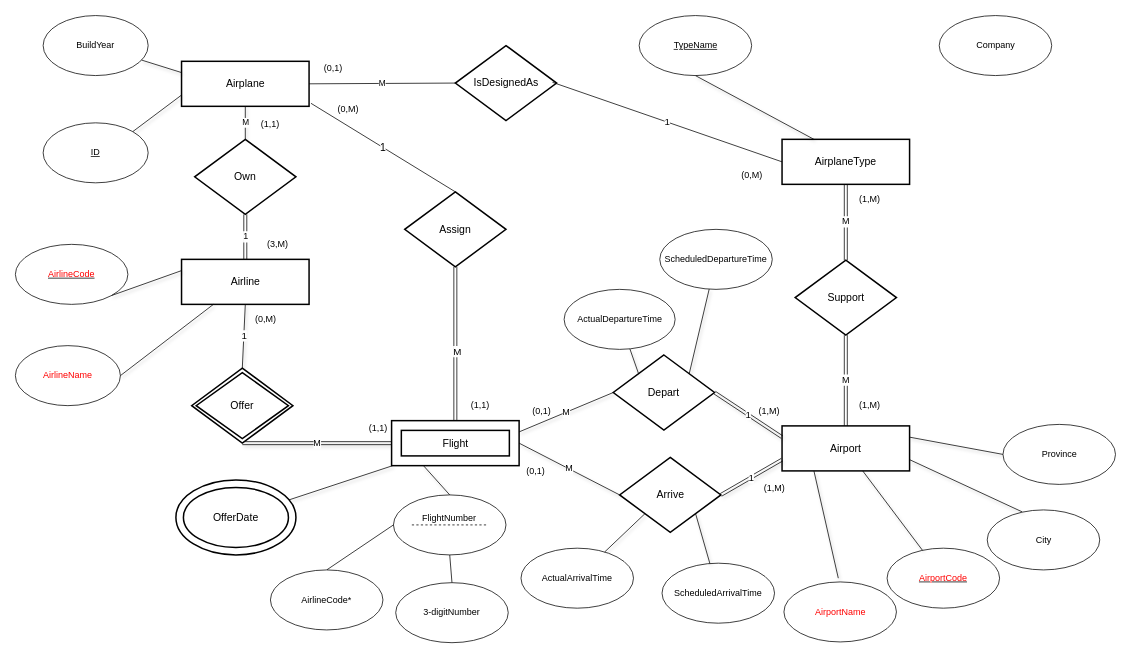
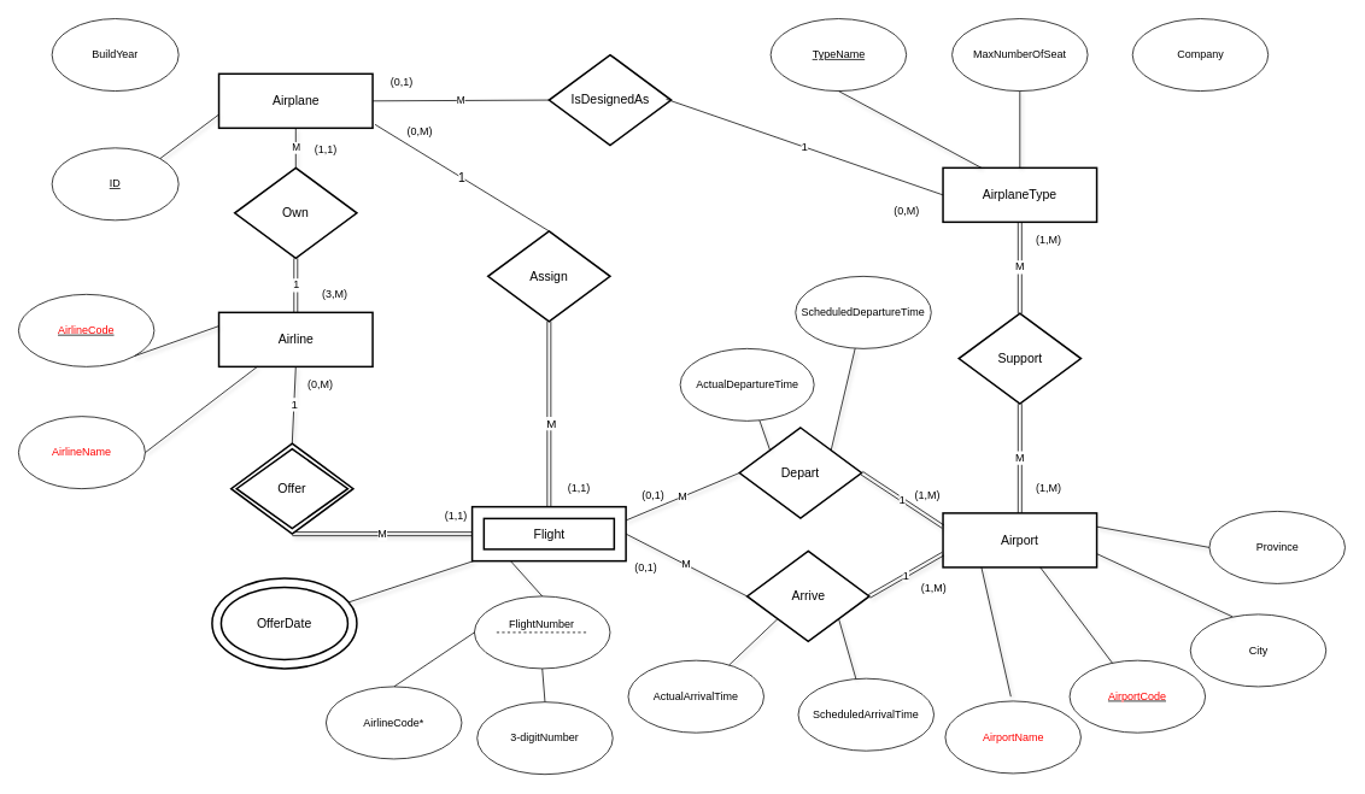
  <mxCell id="0" />
  <mxCell id="1" parent="0" />
  <mxCell id="2" value="Airline" parent="1" style="strokeWidth=2;whiteSpace=wrap;html=1;align=center;fontSize=14;" vertex="1"><mxGeometry as="geometry" y="345" x="241.5" width="170" height="60" /></mxCell>
  <mxCell id="3" value="" parent="1" style="group" vertex="1" connectable="0"><mxGeometry as="geometry" y="325" x="20" width="150" height="80" /></mxCell>
  <mxCell id="4" value="&lt;u&gt;&lt;font color=&quot;#ff0000&quot;&gt;AirlineCode&lt;/font&gt;&lt;/u&gt;" parent="3" style="ellipse;whiteSpace=wrap;html=1;" vertex="1"><mxGeometry as="geometry" width="150" height="80" /></mxCell>
  <mxCell id="5" value="&lt;font color=&quot;#ff0000&quot;&gt;AirlineName&lt;/font&gt;" parent="1" style="ellipse;whiteSpace=wrap;html=1;" vertex="1"><mxGeometry as="geometry" y="460" x="20" width="140" height="80" /></mxCell>
  <mxCell id="6" source="5" value="" parent="1" style="endArrow=none;html=1;shadow=1;exitX=1;exitY=0.5;exitDx=0;exitDy=0;entryX=0.25;entryY=1;entryDx=0;entryDy=0;" edge="1" target="2"><mxGeometry as="geometry" width="50" height="50" relative="1"><mxPoint as="sourcePoint" y="150" x="687" /><mxPoint as="targetPoint" y="204" x="687" /></mxGeometry></mxCell>
  <mxCell id="7" source="56" value="&lt;font style=&quot;font-size: 13px&quot;&gt;1&lt;/font&gt;" parent="1" style="endArrow=none;html=1;shadow=1;entryX=0.5;entryY=1;entryDx=0;entryDy=0;exitX=0.5;exitY=0;exitDx=0;exitDy=0;" edge="1" target="2"><mxGeometry as="geometry" width="50" height="50" relative="1"><mxPoint as="sourcePoint" y="345" x="686.5" /><mxPoint as="targetPoint" y="285" x="731.5" /></mxGeometry></mxCell>
  <mxCell id="8" source="9" value="&lt;font style=&quot;font-size: 12px&quot;&gt;M&lt;/font&gt;" parent="1" style="shape=link;html=1;shadow=1;endArrow=none;endFill=0;entryX=0.5;entryY=1;entryDx=0;entryDy=0;exitX=0;exitY=0.5;exitDx=0;exitDy=0;" edge="1" target="56"><mxGeometry as="geometry" width="50" height="50" relative="1"><mxPoint as="sourcePoint" y="515" x="686.5" /><mxPoint as="targetPoint" y="445" x="686.5" /></mxGeometry></mxCell>
  <mxCell id="9" value="Flight" parent="1" style="shape=ext;strokeWidth=2;margin=10;double=1;whiteSpace=wrap;html=1;align=center;fontSize=14;" vertex="1"><mxGeometry as="geometry" y="560" x="521.5" width="170" height="60" /></mxCell>
  <mxCell id="10" source="30" value="" parent="1" style="endArrow=none;html=1;shadow=1;exitX=0.5;exitY=0;exitDx=0;exitDy=0;entryX=0.25;entryY=1;entryDx=0;entryDy=0;" edge="1" target="9"><mxGeometry as="geometry" width="50" height="50" relative="1"><mxPoint as="sourcePoint" y="701.549" x="603.718" /><mxPoint as="targetPoint" y="625" x="601.5" /></mxGeometry></mxCell>
  <mxCell id="11" source="12" value="" parent="1" style="endArrow=none;html=1;shadow=1;entryX=0.009;entryY=1;entryDx=0;entryDy=0;entryPerimeter=0;" edge="1" target="9"><mxGeometry as="geometry" width="50" height="50" relative="1"><mxPoint as="sourcePoint" y="465" x="541.5" /><mxPoint as="targetPoint" y="395" x="619" /></mxGeometry></mxCell>
  <mxCell id="12" value="OfferDate" parent="1" style="ellipse;shape=doubleEllipse;margin=10;strokeWidth=2;fontSize=14;whiteSpace=wrap;html=1;align=center;" vertex="1"><mxGeometry as="geometry" y="639" x="234" width="160" height="100" /></mxCell>
  <mxCell id="13" value="Airport" parent="1" style="strokeWidth=2;whiteSpace=wrap;html=1;align=center;fontSize=14;" vertex="1"><mxGeometry as="geometry" y="567" x="1042" width="170" height="60" /></mxCell>
  <mxCell id="14" value="Depart" parent="1" style="shape=rhombus;strokeWidth=2;fontSize=17;perimeter=rhombusPerimeter;whiteSpace=wrap;html=1;align=center;fontSize=14;" vertex="1"><mxGeometry x="817" y="472.5" as="geometry" width="135" height="100" /></mxCell>
  <mxCell id="15" source="9" value="&lt;font style=&quot;font-size: 12px&quot;&gt;M&lt;/font&gt;" parent="1" style="endArrow=none;html=1;shadow=1;entryX=0;entryY=0.5;entryDx=0;entryDy=0;exitX=1;exitY=0.25;exitDx=0;exitDy=0;" edge="1" target="14"><mxGeometry as="geometry" width="50" height="50" relative="1"><mxPoint as="sourcePoint" y="830" x="591.5" /><mxPoint as="targetPoint" y="780" x="641.5" /></mxGeometry></mxCell>
  <mxCell id="16" value="Arrive" parent="1" style="shape=rhombus;strokeWidth=2;fontSize=17;perimeter=rhombusPerimeter;whiteSpace=wrap;html=1;align=center;fontSize=14;" vertex="1"><mxGeometry as="geometry" y="609" x="825.5" width="135" height="100" /></mxCell>
  <mxCell id="17" source="9" value="&lt;font style=&quot;font-size: 12px&quot;&gt;M&lt;/font&gt;" parent="1" style="endArrow=none;html=1;shadow=1;entryX=0;entryY=0.5;entryDx=0;entryDy=0;exitX=1;exitY=0.5;exitDx=0;exitDy=0;" edge="1" target="16"><mxGeometry as="geometry" width="50" height="50" relative="1"><mxPoint as="sourcePoint" y="830" x="591.5" /><mxPoint as="targetPoint" y="780" x="641.5" /></mxGeometry></mxCell>
  <mxCell id="18" source="14" value="&lt;font style=&quot;font-size: 13px&quot;&gt;1&lt;/font&gt;" parent="1" style="shape=link;html=1;shadow=1;endArrow=none;endFill=0;entryX=0;entryY=0.25;entryDx=0;entryDy=0;exitX=1;exitY=0.5;exitDx=0;exitDy=0;" edge="1" target="13"><mxGeometry as="geometry" width="50" height="50" relative="1"><mxPoint as="sourcePoint" y="567" x="976.5" /><mxPoint as="targetPoint" y="807" x="667" /></mxGeometry></mxCell>
  <mxCell id="19" source="16" value="&lt;font style=&quot;font-size: 13px&quot;&gt;1&lt;/font&gt;" parent="1" style="shape=link;html=1;shadow=1;endArrow=none;endFill=0;entryX=0;entryY=0.75;entryDx=0;entryDy=0;exitX=1;exitY=0.5;exitDx=0;exitDy=0;" edge="1" target="13"><mxGeometry as="geometry" width="50" height="50" relative="1"><mxPoint as="sourcePoint" y="687" x="976.5" /><mxPoint as="targetPoint" y="807" x="667" /></mxGeometry></mxCell>
  <mxCell id="20" value="" parent="1" style="endArrow=none;html=1;shadow=1;entryX=0.25;entryY=1;entryDx=0;entryDy=0;exitX=0.5;exitY=0;exitDx=0;exitDy=0;" edge="1" target="13"><mxGeometry as="geometry" width="50" height="50" relative="1"><mxPoint as="sourcePoint" y="770" x="1117" /><mxPoint as="targetPoint" y="690" x="1151.5" /></mxGeometry></mxCell>
  <mxCell id="21" value="" parent="1" style="group" vertex="1" connectable="0"><mxGeometry as="geometry" y="775" x="1044.5" width="150" height="80" /></mxCell>
  <mxCell id="22" value="&lt;font color=&quot;#ff0000&quot;&gt;AirportName&lt;/font&gt;" parent="21" style="ellipse;whiteSpace=wrap;html=1;" vertex="1"><mxGeometry as="geometry" width="150" height="80" /></mxCell>
  <mxCell id="23" value="" parent="1" style="group" vertex="1" connectable="0"><mxGeometry as="geometry" y="730" x="1192" width="150" height="80" /></mxCell>
  <mxCell id="24" value="&lt;u&gt;&lt;font color=&quot;#ff0000&quot;&gt;AirportCode&lt;/font&gt;&lt;/u&gt;" parent="23" style="ellipse;whiteSpace=wrap;html=1;" vertex="1"><mxGeometry as="geometry" x="-10" width="150" height="80" /></mxCell>
  <mxCell id="25" source="24" value="" parent="1" style="endArrow=none;html=1;shadow=1;" edge="1" target="13"><mxGeometry as="geometry" width="50" height="50" relative="1"><mxPoint as="sourcePoint" y="690" x="1141.5" /><mxPoint as="targetPoint" y="640" x="1191.5" /></mxGeometry></mxCell>
  <mxCell id="26" value="City" parent="1" style="ellipse;whiteSpace=wrap;html=1;" vertex="1"><mxGeometry as="geometry" y="679" x="1315.5" width="150" height="80" /></mxCell>
  <mxCell id="27" source="13" value="" parent="1" style="endArrow=none;html=1;shadow=1;entryX=0.309;entryY=0.031;entryDx=0;entryDy=0;entryPerimeter=0;exitX=1;exitY=0.75;exitDx=0;exitDy=0;" edge="1" target="26"><mxGeometry as="geometry" width="50" height="50" relative="1"><mxPoint as="sourcePoint" y="597.02" x="1207.06" /><mxPoint as="targetPoint" y="489" x="1385.5" /></mxGeometry></mxCell>
  <mxCell id="28" source="13" value="" parent="1" style="endArrow=none;html=1;shadow=1;exitX=1;exitY=0.25;exitDx=0;exitDy=0;entryX=0;entryY=0.5;entryDx=0;entryDy=0;" edge="1" target="29"><mxGeometry as="geometry" width="50" height="50" relative="1"><mxPoint as="sourcePoint" y="610" x="1261.5" /><mxPoint as="targetPoint" y="710" x="1371.5" /></mxGeometry></mxCell>
  <mxCell id="29" value="Province" parent="1" style="ellipse;whiteSpace=wrap;html=1;" vertex="1"><mxGeometry as="geometry" y="565" x="1336.5" width="150" height="80" /></mxCell>
  <mxCell id="30" value="" parent="1" style="ellipse;labelBorderColor=none;labelBackgroundColor=none;fontColor=#000000;whiteSpace=wrap;html=1;spacingLeft=0;spacingBottom=0;spacingTop=0;fontStyle=4;fixDash=0;" vertex="1"><mxGeometry as="geometry" y="659" x="524" width="150" height="80" /></mxCell>
  <mxCell id="31" value="ScheduledArrivalTime" parent="1" style="ellipse;whiteSpace=wrap;html=1;" vertex="1"><mxGeometry as="geometry" y="750" x="882" width="150" height="80" /></mxCell>
  <mxCell id="32" source="31" value="" parent="1" style="endArrow=none;html=1;shadow=1;entryX=1;entryY=1;entryDx=0;entryDy=0;" edge="1" target="16"><mxGeometry as="geometry" width="50" height="50" relative="1"><mxPoint as="sourcePoint" y="730" x="551.5" /><mxPoint as="targetPoint" y="680" x="601.5" /></mxGeometry></mxCell>
  <mxCell id="33" value="ScheduledDepartureTime" parent="1" style="ellipse;whiteSpace=wrap;html=1;" vertex="1"><mxGeometry as="geometry" y="305" x="879" width="150" height="80" /></mxCell>
  <mxCell id="34" source="33" value="" parent="1" style="endArrow=none;html=1;shadow=1;entryX=1;entryY=0;entryDx=0;entryDy=0;" edge="1" target="14"><mxGeometry as="geometry" width="50" height="50" relative="1"><mxPoint as="sourcePoint" y="790" x="666" /><mxPoint as="targetPoint" y="680" x="786" /></mxGeometry></mxCell>
  <mxCell id="35" value="ActualArrivalTime" parent="1" style="ellipse;whiteSpace=wrap;html=1;" vertex="1"><mxGeometry as="geometry" y="730" x="694" width="150" height="80" /></mxCell>
  <mxCell id="36" source="35" value="" parent="1" style="endArrow=none;html=1;shadow=1;entryX=0;entryY=1;entryDx=0;entryDy=0;" edge="1" target="16"><mxGeometry as="geometry" width="50" height="50" relative="1"><mxPoint as="sourcePoint" y="803" x="761.5" /><mxPoint as="targetPoint" y="620" x="701.5" /></mxGeometry></mxCell>
  <mxCell id="37" value="ActualDepartureTime" parent="1" style="ellipse;whiteSpace=wrap;html=1;" vertex="1"><mxGeometry as="geometry" y="385" x="751.5" width="148" height="80" /></mxCell>
  <mxCell id="38" source="37" value="" parent="1" style="endArrow=none;html=1;shadow=1;entryX=0;entryY=0;entryDx=0;entryDy=0;" edge="1" target="14"><mxGeometry as="geometry" width="50" height="50" relative="1"><mxPoint as="sourcePoint" y="760" x="581.5" /><mxPoint as="targetPoint" y="657" x="678.48" /></mxGeometry></mxCell>
  <mxCell id="39" value="AirplaneType" parent="1" style="strokeWidth=2;whiteSpace=wrap;html=1;align=center;fontSize=14;" vertex="1"><mxGeometry as="geometry" y="185" x="1042" width="170" height="60" /></mxCell>
  <mxCell id="40" value="" parent="1" style="group" vertex="1" connectable="0"><mxGeometry as="geometry" y="20" x="851.5" width="150" height="80" /></mxCell>
  <mxCell id="41" value="&lt;u&gt;TypeName&lt;/u&gt;" parent="40" style="ellipse;whiteSpace=wrap;html=1;" vertex="1"><mxGeometry as="geometry" width="150" height="80" /></mxCell>
  <mxCell id="42" source="41" value="" parent="1" style="endArrow=none;html=1;shadow=1;exitX=0.5;exitY=1;exitDx=0;exitDy=0;entryX=0.25;entryY=0;entryDx=0;entryDy=0;" edge="1" target="39"><mxGeometry as="geometry" width="50" height="50" relative="1"><mxPoint as="sourcePoint" y="170" x="961.5" /><mxPoint as="targetPoint" y="120" x="1011.5" /></mxGeometry></mxCell>
  <mxCell id="43" value="" parent="1" style="group" vertex="1" connectable="0"><mxGeometry as="geometry" y="20" x="1052" width="150" height="80" /></mxCell>
+ <mxCell id="44" value="MaxNumberOfSeat" parent="43" style="ellipse;whiteSpace=wrap;html=1;" vertex="1"><mxGeometry as="geometry" width="150" height="80" /></mxCell>
+ <mxCell id="45" source="39" value="" parent="1" style="endArrow=none;html=1;shadow=1;entryX=0.5;entryY=1;entryDx=0;entryDy=0;exitX=0.5;exitY=0;exitDx=0;exitDy=0;" edge="1" target="44"><mxGeometry as="geometry" width="50" height="50" relative="1"><mxPoint as="sourcePoint" y="140" x="1151.5" /><mxPoint as="targetPoint" y="120" x="1121.5" /></mxGeometry></mxCell>
  <mxCell id="46" value="" parent="1" style="group" vertex="1" connectable="0"><mxGeometry as="geometry" y="100" x="1261.5" width="150" height="80" /></mxCell>
  <mxCell id="47" value="Company" parent="46" style="ellipse;whiteSpace=wrap;html=1;" vertex="1"><mxGeometry as="geometry" y="-80" x="-10" width="150" height="80" /></mxCell>
  <mxCell id="48" value="Support" parent="1" style="shape=rhombus;strokeWidth=2;fontSize=17;perimeter=rhombusPerimeter;whiteSpace=wrap;html=1;align=center;fontSize=14;" vertex="1"><mxGeometry as="geometry" y="346" x="1059.5" width="135" height="100" /></mxCell>
  <mxCell id="49" value="Own" parent="1" style="shape=rhombus;strokeWidth=2;fontSize=17;perimeter=rhombusPerimeter;whiteSpace=wrap;html=1;align=center;fontSize=14;" vertex="1"><mxGeometry as="geometry" y="185" x="259" width="135" height="100" /></mxCell>
  <mxCell id="50" value="Airplane" parent="1" style="strokeWidth=2;whiteSpace=wrap;html=1;align=center;fontSize=14;" vertex="1"><mxGeometry as="geometry" y="81" x="241.5" width="170" height="60" /></mxCell>
  <mxCell id="51" value="&lt;u&gt;ID&lt;/u&gt;" parent="1" style="ellipse;whiteSpace=wrap;html=1;" vertex="1"><mxGeometry as="geometry" y="163" x="57" width="140" height="80" /></mxCell>
  <mxCell id="52" source="50" value="" parent="1" style="endArrow=none;html=1;shadow=1;exitX=0;exitY=0.75;exitDx=0;exitDy=0;entryX=1;entryY=0;entryDx=0;entryDy=0;" edge="1" target="51"><mxGeometry as="geometry" width="50" height="50" relative="1"><mxPoint as="sourcePoint" y="100" x="59" /><mxPoint as="targetPoint" y="102" x="179" /></mxGeometry></mxCell>
  <mxCell id="53" value="BuildYear" parent="1" style="ellipse;whiteSpace=wrap;html=1;" vertex="1"><mxGeometry as="geometry" y="20" x="57" width="140" height="80" /></mxCell>
- <mxCell id="54" source="50" value="" parent="1" style="endArrow=none;html=1;shadow=1;exitX=0;exitY=0.25;exitDx=0;exitDy=0;" edge="1" target="53"><mxGeometry as="geometry" width="50" height="50" relative="1"><mxPoint as="sourcePoint" y="60" x="199" /><mxPoint as="targetPoint" y="10" x="249" /></mxGeometry></mxCell>
  <mxCell id="55" source="50" value="M" parent="1" style="endArrow=none;html=1;shadow=1;entryX=0.5;entryY=0;entryDx=0;entryDy=0;exitX=0.5;exitY=1;exitDx=0;exitDy=0;" edge="1" target="49"><mxGeometry as="geometry" width="50" height="50" relative="1"><mxPoint as="sourcePoint" y="200" x="249" /><mxPoint as="targetPoint" y="150" x="299" /></mxGeometry></mxCell>
  <mxCell id="56" value="Offer" parent="1" style="shape=rhombus;double=1;strokeWidth=2;fontSize=17;perimeter=rhombusPerimeter;whiteSpace=wrap;html=1;align=center;fontSize=14;" vertex="1"><mxGeometry as="geometry" y="490" x="255" width="135" height="100" /></mxCell>
  <mxCell id="57" source="4" value="" parent="1" style="endArrow=none;html=1;shadow=1;exitX=1;exitY=1;exitDx=0;exitDy=0;entryX=0;entryY=0.25;entryDx=0;entryDy=0;" edge="1" target="2"><mxGeometry as="geometry" width="50" height="50" relative="1"><mxPoint as="sourcePoint" y="280" x="529" /><mxPoint as="targetPoint" y="230" x="579" /></mxGeometry></mxCell>
  <mxCell id="58" value="(0,1)" parent="1" style="text;html=1;strokeColor=none;fillColor=none;align=center;verticalAlign=middle;whiteSpace=wrap;rounded=0;" vertex="1"><mxGeometry as="geometry" y="617" x="694" width="40" height="20" /></mxCell>
  <mxCell id="59" value="(1,M)" parent="1" style="text;html=1;strokeColor=none;fillColor=none;align=center;verticalAlign=middle;whiteSpace=wrap;rounded=0;" vertex="1"><mxGeometry as="geometry" y="640" x="1012" width="40" height="20" /></mxCell>
  <mxCell id="60" value="(1,M)" parent="1" style="text;html=1;strokeColor=none;fillColor=none;align=center;verticalAlign=middle;whiteSpace=wrap;rounded=0;" vertex="1"><mxGeometry as="geometry" y="537.5" x="1004.5" width="40" height="20" /></mxCell>
  <mxCell id="61" value="(0,1)" parent="1" style="text;html=1;strokeColor=none;fillColor=none;align=center;verticalAlign=middle;whiteSpace=wrap;rounded=0;" vertex="1"><mxGeometry as="geometry" y="537.5" x="701.5" width="40" height="20" /></mxCell>
  <mxCell id="62" source="48" value="M" parent="1" style="shape=link;html=1;entryX=0.5;entryY=1;entryDx=0;entryDy=0;exitX=0.5;exitY=0;exitDx=0;exitDy=0;fontSize=12;" edge="1" target="39"><mxGeometry as="geometry" width="50" height="50" relative="1"><mxPoint as="sourcePoint" y="390" x="1129" /><mxPoint as="targetPoint" y="340" x="1179" /></mxGeometry></mxCell>
  <mxCell id="63" source="13" value="&lt;font style=&quot;font-size: 12px&quot;&gt;M&lt;/font&gt;" parent="1" style="shape=link;html=1;entryX=0.5;entryY=1;entryDx=0;entryDy=0;exitX=0.5;exitY=0;exitDx=0;exitDy=0;" edge="1" target="48"><mxGeometry as="geometry" width="50" height="50" relative="1"><mxPoint as="sourcePoint" y="560" x="1109" /><mxPoint as="targetPoint" y="510" x="1159" /></mxGeometry></mxCell>
  <mxCell id="64" value="(1,M)" parent="1" style="text;html=1;strokeColor=none;fillColor=none;align=center;verticalAlign=middle;whiteSpace=wrap;rounded=0;fontSize=12;" vertex="1"><mxGeometry as="geometry" y="255" x="1139" width="40" height="20" /></mxCell>
  <mxCell id="65" value="(1,M)" parent="1" style="text;html=1;strokeColor=none;fillColor=none;align=center;verticalAlign=middle;whiteSpace=wrap;rounded=0;fontSize=12;" vertex="1"><mxGeometry as="geometry" y="530" x="1139" width="40" height="20" /></mxCell>
  <mxCell id="66" source="49" value="1" parent="1" style="shape=link;html=1;fontSize=12;entryX=0.5;entryY=0;entryDx=0;entryDy=0;exitX=0.5;exitY=1;exitDx=0;exitDy=0;" edge="1" target="2"><mxGeometry as="geometry" width="50" height="50" relative="1"><mxPoint as="sourcePoint" y="210" x="499" /><mxPoint as="targetPoint" y="160" x="549" /></mxGeometry></mxCell>
  <mxCell id="67" value="(1,1)" parent="1" style="text;html=1;strokeColor=none;fillColor=none;align=center;verticalAlign=middle;whiteSpace=wrap;rounded=0;labelBackgroundColor=none;fontSize=12;fontColor=#000000;" vertex="1"><mxGeometry as="geometry" y="155" x="340" width="40" height="20" /></mxCell>
  <mxCell id="68" value="(3,M)" parent="1" style="text;html=1;strokeColor=none;fillColor=none;align=center;verticalAlign=middle;whiteSpace=wrap;rounded=0;labelBackgroundColor=none;fontSize=12;fontColor=#000000;" vertex="1"><mxGeometry as="geometry" y="315" x="350" width="40" height="20" /></mxCell>
  <mxCell id="69" value="(0,M)" parent="1" style="text;html=1;strokeColor=none;fillColor=none;align=center;verticalAlign=middle;whiteSpace=wrap;rounded=0;labelBackgroundColor=none;fontSize=12;fontColor=#000000;" vertex="1"><mxGeometry as="geometry" y="415" x="334" width="40" height="20" /></mxCell>
  <mxCell id="70" value="(1,1)" parent="1" style="text;html=1;strokeColor=none;fillColor=none;align=center;verticalAlign=middle;whiteSpace=wrap;rounded=0;labelBackgroundColor=none;fontSize=12;fontColor=#000000;" vertex="1"><mxGeometry as="geometry" y="560" x="484" width="40" height="20" /></mxCell>
  <mxCell id="71" value="FlightNumber" parent="1" style="html=1;verticalAlign=bottom;endArrow=none;dashed=1;endSize=8;fontSize=12;fontColor=#000000;endFill=0;" edge="1"><mxGeometry as="geometry" relative="1"><mxPoint as="sourcePoint" y="699" x="647.5" /><mxPoint as="targetPoint" y="699" x="547.5" /></mxGeometry></mxCell>
  <mxCell id="72" value="IsDesignedAs" parent="1" style="shape=rhombus;strokeWidth=2;fontSize=17;perimeter=rhombusPerimeter;whiteSpace=wrap;html=1;align=center;fontSize=14;" vertex="1"><mxGeometry as="geometry" y="60" x="606.5" width="135" height="100" /></mxCell>
  <mxCell id="73" source="50" value="M" parent="1" style="endArrow=none;html=1;exitX=1;exitY=0.5;exitDx=0;exitDy=0;entryX=0;entryY=0.5;entryDx=0;entryDy=0;" edge="1" target="72"><mxGeometry as="geometry" width="50" height="50" relative="1"><mxPoint as="sourcePoint" y="285" x="600" /><mxPoint as="targetPoint" y="135" x="570" /></mxGeometry></mxCell>
  <mxCell id="74" source="72" value="&lt;font style=&quot;font-size: 13px&quot;&gt;1&lt;/font&gt;" parent="1" style="endArrow=none;html=1;exitX=0.959;exitY=0.49;exitDx=0;exitDy=0;exitPerimeter=0;entryX=0;entryY=0.5;entryDx=0;entryDy=0;" edge="1" target="39"><mxGeometry as="geometry" width="50" height="50" relative="1"><mxPoint as="sourcePoint" y="175" x="760" /><mxPoint as="targetPoint" y="125" x="810" /></mxGeometry></mxCell>
  <mxCell id="75" value="(0,1)" parent="1" style="text;html=1;strokeColor=none;fillColor=none;align=center;verticalAlign=middle;whiteSpace=wrap;rounded=0;" vertex="1"><mxGeometry as="geometry" y="80" x="424" width="40" height="20" /></mxCell>
  <mxCell id="76" value="(0,M)" parent="1" style="text;html=1;strokeColor=none;fillColor=none;align=center;verticalAlign=middle;whiteSpace=wrap;rounded=0;" vertex="1"><mxGeometry as="geometry" y="223" x="982" width="40" height="20" /></mxCell>
  <mxCell id="77" value="Assign" parent="1" style="shape=rhombus;strokeWidth=2;fontSize=17;perimeter=rhombusPerimeter;whiteSpace=wrap;html=1;align=center;fontSize=14;" vertex="1"><mxGeometry as="geometry" y="255" x="539" width="135" height="100" /></mxCell>
  <mxCell id="78" source="77" value="&lt;font style=&quot;font-size: 14px&quot;&gt;1&lt;/font&gt;" parent="1" style="endArrow=none;html=1;entryX=1.015;entryY=0.933;entryDx=0;entryDy=0;entryPerimeter=0;exitX=0.5;exitY=0;exitDx=0;exitDy=0;" edge="1" target="50"><mxGeometry as="geometry" width="50" height="50" relative="1"><mxPoint as="sourcePoint" y="265" x="440" /><mxPoint as="targetPoint" y="215" x="490" /></mxGeometry></mxCell>
  <mxCell id="79" value="(0,M)" parent="1" style="text;html=1;strokeColor=none;fillColor=none;align=center;verticalAlign=middle;whiteSpace=wrap;rounded=0;" vertex="1"><mxGeometry as="geometry" y="135" x="444" width="40" height="20" /></mxCell>
  <mxCell id="80" value="(1,1)" parent="1" style="text;html=1;strokeColor=none;fillColor=none;align=center;verticalAlign=middle;whiteSpace=wrap;rounded=0;" vertex="1"><mxGeometry as="geometry" y="530" x="620" width="40" height="20" /></mxCell>
  <mxCell id="81" source="9" value="" parent="1" style="shape=link;html=1;entryX=0.5;entryY=1;entryDx=0;entryDy=0;exitX=0.5;exitY=0;exitDx=0;exitDy=0;" edge="1" target="77"><mxGeometry as="geometry" width="50" height="50" relative="1"><mxPoint as="sourcePoint" y="485" x="590" /><mxPoint as="targetPoint" y="435" x="640" /></mxGeometry></mxCell>
  <mxCell id="82" value="&lt;font style=&quot;font-size: 13px&quot;&gt;M&lt;/font&gt;" parent="81" style="text;html=1;resizable=0;points=[];align=center;verticalAlign=middle;labelBackgroundColor=#ffffff;" vertex="1" connectable="0"><mxGeometry as="geometry" y="-1" x="-0.093" relative="1"><mxPoint as="offset" x="1" /></mxGeometry></mxCell>
  <mxCell id="83" source="84" value="" parent="1" style="endArrow=none;html=1;entryX=0;entryY=0.5;entryDx=0;entryDy=0;exitX=0.5;exitY=0;exitDx=0;exitDy=0;" edge="1" target="30"><mxGeometry as="geometry" width="50" height="50" relative="1"><mxPoint as="sourcePoint" y="759" x="435" /><mxPoint as="targetPoint" y="745" x="550" /></mxGeometry></mxCell>
  <mxCell id="84" value="AirlineCode*" parent="1" style="ellipse;whiteSpace=wrap;html=1;" vertex="1"><mxGeometry as="geometry" y="759" x="360" width="150" height="80" /></mxCell>
  <mxCell id="85" source="86" value="" parent="1" style="endArrow=none;html=1;entryX=0.5;entryY=1;entryDx=0;entryDy=0;exitX=0.5;exitY=0;exitDx=0;exitDy=0;" edge="1" target="30"><mxGeometry as="geometry" width="50" height="50" relative="1"><mxPoint as="sourcePoint" y="776" x="602" /><mxPoint as="targetPoint" y="730" x="536" /></mxGeometry></mxCell>
  <mxCell id="86" value="3-digitNumber" parent="1" style="ellipse;whiteSpace=wrap;html=1;" vertex="1"><mxGeometry as="geometry" y="776" x="527" width="150" height="80" /></mxCell>
